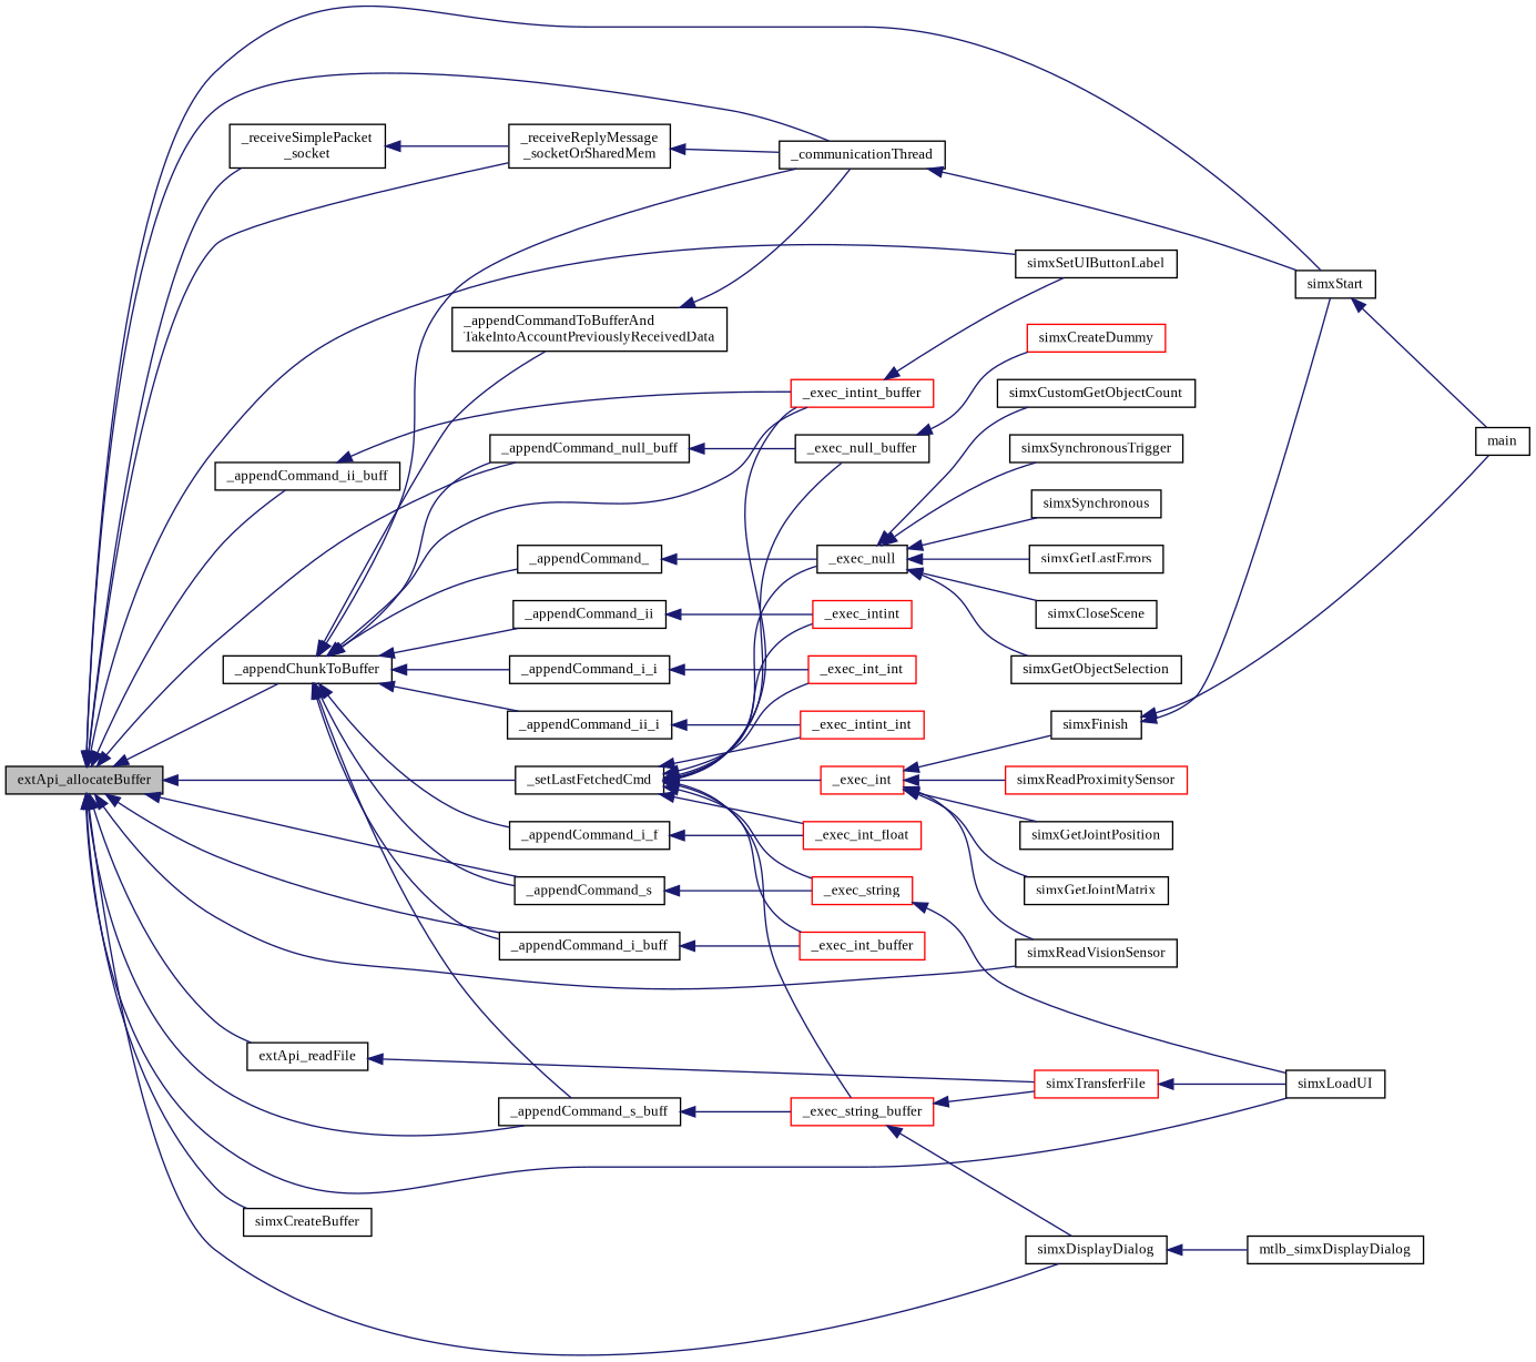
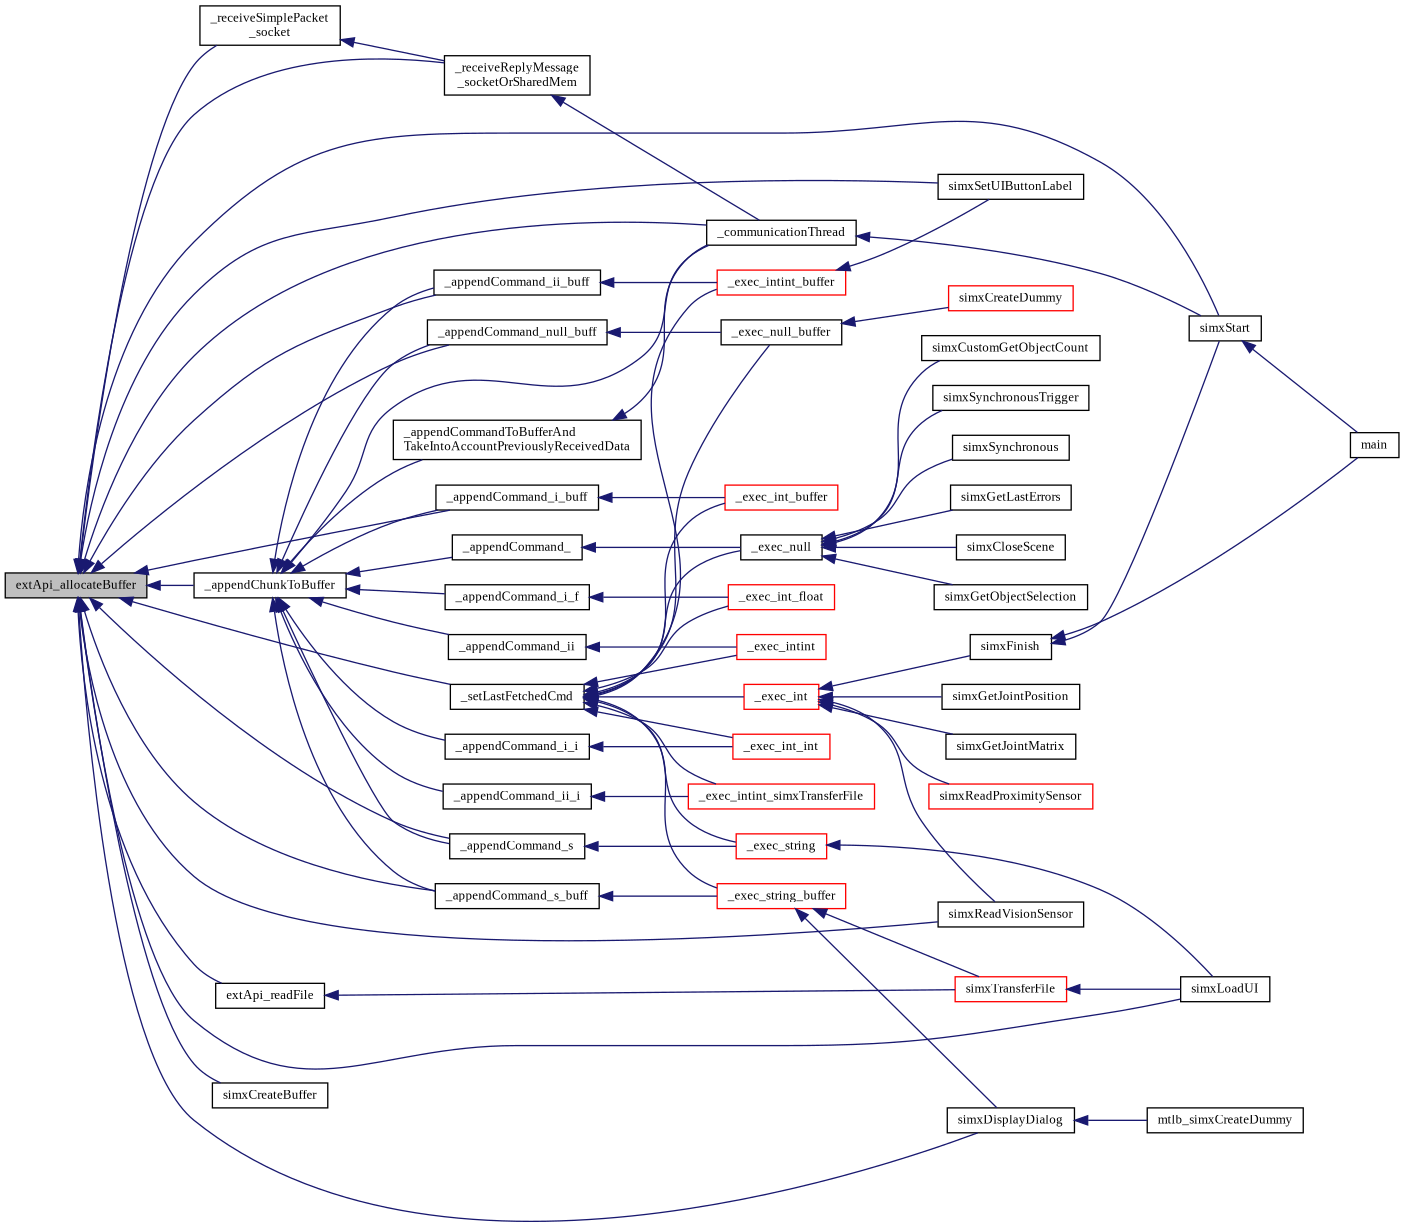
  digraph {
    fontname="Liberation Serif"
    rankdir=LR
    node [color=black fillcolor=white fontname="Liberation Serif" fontsize=10 shape=record style=filled]
    edge [color=midnightblue dir=back fontname="Liberation Serif" fontsize=10 labelfontname=Helvetica labelfontsize=10 style=solid]
    n1 [fillcolor=grey75 fontcolor=black height=0.2 label=extApi_allocateBuffer width=0.4]
    n2 [height=0.2 label=simxStart width=0.4]
    n3 [height=0.2 label=_setLastFetchedCmd width=0.4]
    n4 [height=0.2 label=simxReadVisionSensor width=0.4]
    n5 [height=0.2 label=simxLoadUI width=0.4]
    n6 [height=0.2 label=simxSetUIButtonLabel width=0.4]
    n7 [height=0.2 label=simxDisplayDialog width=0.4]
    n8 [height=0.2 label=_appendCommand_null_buff width=0.4]
    n9 [height=0.2 label=_appendCommand_s width=0.4]
    n10 [height=0.2 label=_appendCommand_i_buff width=0.4]
    n11 [height=0.2 label=_appendCommand_ii_buff width=0.4]
    n12 [height=0.2 label=_appendCommand_s_buff width=0.4]
    n13 [height=0.2 label=_appendChunkToBuffer width=0.4]
    n14 [height=0.2 label=_communicationThread width=0.4]
    n15 [height=0.2 label="_receiveReplyMessage\l_socketOrSharedMem" width=0.4]
    n16 [height=0.2 label="_receiveSimplePacket\l_socket" width=0.4]
    n17 [height=0.2 label=simxCreateBuffer width=0.4]
    n18 [height=0.2 label=extApi_readFile width=0.4]
    n19 [height=0.2 label=main width=0.4]
    n20 [height=0.2 label=_exec_null width=0.4]
    n21 [height=0.2 label=_exec_null_buffer width=0.4]
    n22 [color=red height=0.2 label=_exec_int width=0.4]
    n23 [color=red height=0.2 label=_exec_intint width=0.4]
    n24 [color=red height=0.2 label=_exec_string width=0.4]
    n25 [color=red height=0.2 label=_exec_int_int width=0.4]
-   n26 [color=red height=0.2 label=_exec_intint_int width=0.4]
+   n26 [color=red height=0.2 label=_exec_intint_simxTransferFile width=0.4]
    n27 [color=red height=0.2 label=_exec_intint_buffer width=0.4]
    n28 [color=red height=0.2 label=_exec_int_float width=0.4]
    n29 [color=red height=0.2 label=_exec_int_buffer width=0.4]
    n30 [color=red height=0.2 label=_exec_string_buffer width=0.4]
-   n31 [height=0.2 label=mtlb_simxDisplayDialog width=0.4]
+   n31 [height=0.2 label=mtlb_simxCreateDummy width=0.4]
    n32 [height=0.2 label=_appendCommand_ width=0.4]
    n33 [height=0.2 label=_appendCommand_ii width=0.4]
    n34 [height=0.2 label=_appendCommand_i_i width=0.4]
    n35 [height=0.2 label=_appendCommand_ii_i width=0.4]
    n36 [height=0.2 label=_appendCommand_i_f width=0.4]
    n37 [height=0.2 label="_appendCommandToBufferAnd\lTakeIntoAccountPreviouslyReceivedData" width=0.4]
    n38 [color=red height=0.2 label=simxTransferFile width=0.4]
    n39 [height=0.2 label=simxSynchronousTrigger width=0.4]
    n40 [height=0.2 label=simxSynchronous width=0.4]
    n41 [height=0.2 label=simxGetLastErrors width=0.4]
    n42 [height=0.2 label=simxCloseScene width=0.4]
    n43 [height=0.2 label=simxGetObjectSelection width=0.4]
    n44 [height=0.2 label=simxCustomGetObjectCount width=0.4]
    n45 [color=red height=0.2 label=simxCreateDummy width=0.4]
    n46 [height=0.2 label=simxFinish width=0.4]
    n47 [height=0.2 label=simxGetJointPosition width=0.4]
    n48 [height=0.2 label=simxGetJointMatrix width=0.4]
    n49 [color=red height=0.2 label=simxReadProximitySensor width=0.4]
    n1 -> n2
    n1 -> n3
    n1 -> n4
    n1 -> n5
    n1 -> n6
    n1 -> n7
    n1 -> n8
    n1 -> n9
    n1 -> n10
    n1 -> n11
    n1 -> n12
    n1 -> n13
    n1 -> n14
    n1 -> n15
    n1 -> n16
    n1 -> n17
    n1 -> n18
    n2 -> n19
    n3 -> n20
    n3 -> n21
    n3 -> n22
    n3 -> n23
    n3 -> n24
    n3 -> n25
    n3 -> n26
    n3 -> n27
    n3 -> n28
    n3 -> n29
    n3 -> n30
    n7 -> n31
    n8 -> n21
    n9 -> n24
    n10 -> n29
    n11 -> n27
    n12 -> n30
    n13 -> n8
    n13 -> n9
    n13 -> n10
-   n13 -> n27
+   n13 -> n11
    n13 -> n12
    n13 -> n14
    n13 -> n32
    n13 -> n33
    n13 -> n34
    n13 -> n35
    n13 -> n36
    n13 -> n37
    n14 -> n2
    n15 -> n14
    n16 -> n15
    n18 -> n38
    n20 -> n39
    n20 -> n40
    n20 -> n41
    n20 -> n42
    n20 -> n43
    n20 -> n44
    n21 -> n45
    n22 -> n4
    n22 -> n46
    n22 -> n47
    n22 -> n48
    n22 -> n49
    n24 -> n5
    n27 -> n6
    n30 -> n7
    n30 -> n38
    n32 -> n20
    n33 -> n23
    n34 -> n25
    n35 -> n26
    n36 -> n28
    n37 -> n14
    n38 -> n5
    n46 -> n2
    n46 -> n19
  }
